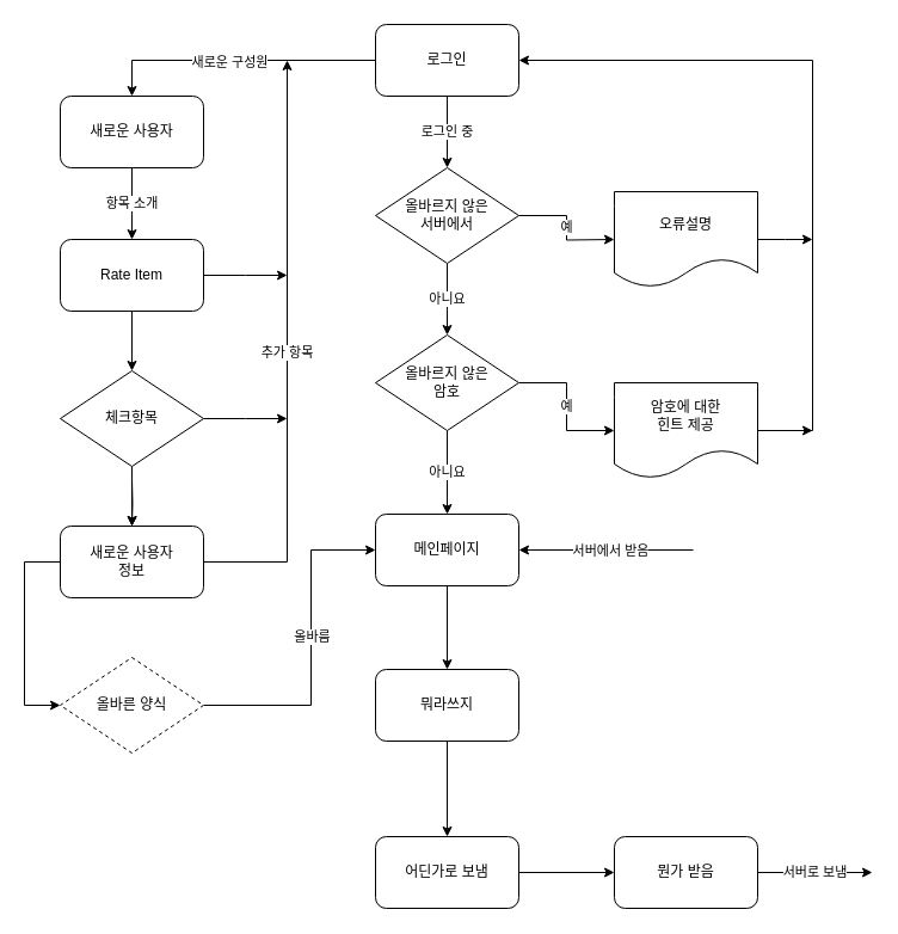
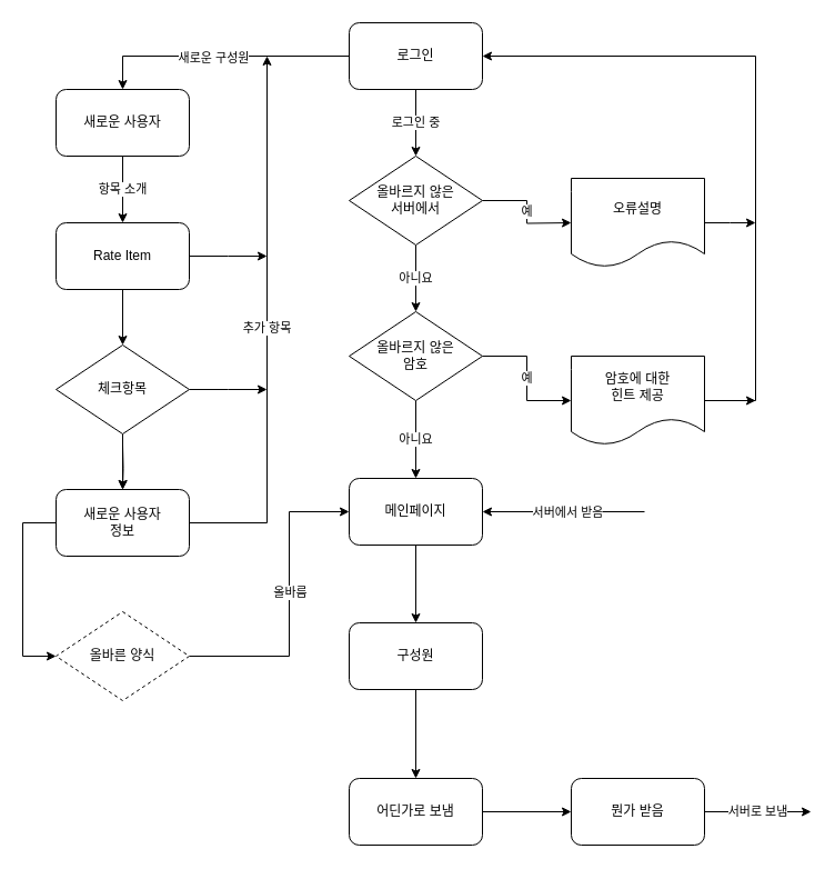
  <mxCell id="0" />
  <mxCell id="1" parent="0" />
  <mxCell id="2" value="로그인 중" style="edgeStyle=orthogonalEdgeStyle;rounded=0;orthogonalLoop=1;jettySize=auto;html=1;" edge="1" parent="1" source="5"><mxGeometry relative="1" as="geometry"><mxPoint x="374" y="140" as="targetPoint" /></mxGeometry></mxCell>
  <mxCell id="3" style="edgeStyle=orthogonalEdgeStyle;rounded=0;orthogonalLoop=1;jettySize=auto;html=1;exitX=0;exitY=0.5;exitDx=0;exitDy=0;entryX=0.5;entryY=0;entryDx=0;entryDy=0;" edge="1" parent="1" source="5" target="17"><mxGeometry relative="1" as="geometry" /></mxCell>
  <mxCell id="4" value="새로운 구성원" style="edgeLabel;html=1;align=center;verticalAlign=middle;resizable=0;points=[];" vertex="1" connectable="0" parent="3"><mxGeometry x="0.049" y="1" relative="1" as="geometry"><mxPoint as="offset" /></mxGeometry></mxCell>
  <mxCell id="5" value="로그인" style="rounded=1;whiteSpace=wrap;html=1;" vertex="1" parent="1"><mxGeometry x="314" y="20" width="120" height="60" as="geometry" /></mxCell>
  <mxCell id="6" value="아니요" style="edgeStyle=orthogonalEdgeStyle;rounded=0;orthogonalLoop=1;jettySize=auto;html=1;" edge="1" parent="1" source="8" target="11"><mxGeometry relative="1" as="geometry" /></mxCell>
  <mxCell id="7" value="예" style="edgeStyle=orthogonalEdgeStyle;rounded=0;orthogonalLoop=1;jettySize=auto;html=1;" edge="1" parent="1" source="8"><mxGeometry relative="1" as="geometry"><mxPoint x="514" y="200" as="targetPoint" /></mxGeometry></mxCell>
  <mxCell id="8" value="올바르지 않은 &lt;br&gt;서버에서" style="rhombus;whiteSpace=wrap;html=1;" vertex="1" parent="1"><mxGeometry x="314" y="140" width="120" height="80" as="geometry" /></mxCell>
  <mxCell id="9" value="예" style="edgeStyle=orthogonalEdgeStyle;rounded=0;orthogonalLoop=1;jettySize=auto;html=1;" edge="1" parent="1" source="11" target="15"><mxGeometry relative="1" as="geometry" /></mxCell>
  <mxCell id="10" value="아니요" style="edgeStyle=orthogonalEdgeStyle;rounded=0;orthogonalLoop=1;jettySize=auto;html=1;" edge="1" parent="1" source="11" target="22"><mxGeometry relative="1" as="geometry" /></mxCell>
  <mxCell id="11" value="올바르지 않은 &lt;br&gt;암호" style="rhombus;whiteSpace=wrap;html=1;" vertex="1" parent="1"><mxGeometry x="314" y="280" width="120" height="80" as="geometry" /></mxCell>
  <mxCell id="12" style="edgeStyle=orthogonalEdgeStyle;rounded=0;orthogonalLoop=1;jettySize=auto;html=1;exitX=1;exitY=0.5;exitDx=0;exitDy=0;" edge="1" parent="1" source="13"><mxGeometry relative="1" as="geometry"><mxPoint x="680" y="200" as="targetPoint" /></mxGeometry></mxCell>
  <mxCell id="13" value="오류설명" style="shape=document;whiteSpace=wrap;html=1;boundedLbl=1;" vertex="1" parent="1"><mxGeometry x="514" y="160" width="120" height="80" as="geometry" /></mxCell>
  <mxCell id="14" style="edgeStyle=orthogonalEdgeStyle;rounded=0;orthogonalLoop=1;jettySize=auto;html=1;exitX=1;exitY=0.5;exitDx=0;exitDy=0;entryX=1;entryY=0.5;entryDx=0;entryDy=0;" edge="1" parent="1" source="15" target="5"><mxGeometry relative="1" as="geometry"><Array as="points"><mxPoint x="680" y="360" /><mxPoint x="680" y="50" /></Array></mxGeometry></mxCell>
  <mxCell id="15" value="암호에 대한 &lt;br&gt;힌트 제공" style="shape=document;whiteSpace=wrap;html=1;boundedLbl=1;" vertex="1" parent="1"><mxGeometry x="514" y="320" width="120" height="80" as="geometry" /></mxCell>
  <mxCell id="16" value="항목 소개" style="edgeStyle=orthogonalEdgeStyle;rounded=0;orthogonalLoop=1;jettySize=auto;html=1;" edge="1" parent="1" source="17" target="20"><mxGeometry relative="1" as="geometry" /></mxCell>
  <mxCell id="17" value="새로운 사용자" style="rounded=1;whiteSpace=wrap;html=1;" vertex="1" parent="1"><mxGeometry x="50" y="80" width="120" height="60" as="geometry" /></mxCell>
  <mxCell id="18" value="" style="edgeStyle=orthogonalEdgeStyle;rounded=0;orthogonalLoop=1;jettySize=auto;html=1;entryX=0.5;entryY=0;entryDx=0;entryDy=0;" edge="1" parent="1" source="20" target="26"><mxGeometry relative="1" as="geometry"><mxPoint x="110" y="400" as="targetPoint" /></mxGeometry></mxCell>
  <mxCell id="19" style="edgeStyle=orthogonalEdgeStyle;rounded=0;orthogonalLoop=1;jettySize=auto;html=1;exitX=1;exitY=0.5;exitDx=0;exitDy=0;" edge="1" parent="1" source="20"><mxGeometry relative="1" as="geometry"><mxPoint x="240" y="230" as="targetPoint" /></mxGeometry></mxCell>
  <mxCell id="20" value="Rate Item" style="whiteSpace=wrap;html=1;rounded=1;" vertex="1" parent="1"><mxGeometry x="50" y="200" width="120" height="60" as="geometry" /></mxCell>
  <mxCell id="21" value="" style="edgeStyle=orthogonalEdgeStyle;rounded=0;orthogonalLoop=1;jettySize=auto;html=1;" edge="1" parent="1" source="22" target="34"><mxGeometry relative="1" as="geometry" /></mxCell>
  <mxCell id="22" value="메인페이지" style="rounded=1;whiteSpace=wrap;html=1;" vertex="1" parent="1"><mxGeometry x="314" y="430" width="120" height="60" as="geometry" /></mxCell>
  <mxCell id="23" value="" style="edgeStyle=orthogonalEdgeStyle;rounded=0;orthogonalLoop=1;jettySize=auto;html=1;" edge="1" parent="1" target="29"><mxGeometry relative="1" as="geometry"><mxPoint x="110" y="400" as="sourcePoint" /></mxGeometry></mxCell>
  <mxCell id="24" value="" style="edgeStyle=orthogonalEdgeStyle;rounded=0;orthogonalLoop=1;jettySize=auto;html=1;" edge="1" parent="1" source="26" target="29"><mxGeometry relative="1" as="geometry" /></mxCell>
  <mxCell id="25" style="edgeStyle=orthogonalEdgeStyle;rounded=0;orthogonalLoop=1;jettySize=auto;html=1;exitX=1;exitY=0.5;exitDx=0;exitDy=0;" edge="1" parent="1" source="26"><mxGeometry relative="1" as="geometry"><mxPoint x="240" y="350" as="targetPoint" /></mxGeometry></mxCell>
  <mxCell id="26" value="체크항목" style="rhombus;whiteSpace=wrap;html=1;" vertex="1" parent="1"><mxGeometry x="50" y="310" width="120" height="80" as="geometry" /></mxCell>
  <mxCell id="27" value="추가 항목" style="edgeStyle=orthogonalEdgeStyle;rounded=0;orthogonalLoop=1;jettySize=auto;html=1;exitX=1;exitY=0.5;exitDx=0;exitDy=0;" edge="1" parent="1" source="29"><mxGeometry relative="1" as="geometry"><mxPoint x="240" y="50" as="targetPoint" /><Array as="points"><mxPoint x="240" y="470" /></Array></mxGeometry></mxCell>
  <mxCell id="28" style="edgeStyle=orthogonalEdgeStyle;rounded=0;orthogonalLoop=1;jettySize=auto;html=1;exitX=0;exitY=0.5;exitDx=0;exitDy=0;entryX=0;entryY=0.5;entryDx=0;entryDy=0;" edge="1" parent="1" source="29" target="32"><mxGeometry relative="1" as="geometry"><Array as="points"><mxPoint x="20" y="470" /><mxPoint x="20" y="590" /></Array></mxGeometry></mxCell>
  <mxCell id="29" value="새로운 사용자&lt;br&gt;정보" style="rounded=1;whiteSpace=wrap;html=1;" vertex="1" parent="1"><mxGeometry x="50" y="440" width="120" height="60" as="geometry" /></mxCell>
  <mxCell id="30" style="edgeStyle=orthogonalEdgeStyle;rounded=0;orthogonalLoop=1;jettySize=auto;html=1;exitX=1;exitY=0.5;exitDx=0;exitDy=0;" edge="1" parent="1" source="32" target="22"><mxGeometry relative="1" as="geometry"><Array as="points"><mxPoint x="260" y="590" /><mxPoint x="260" y="460" /></Array></mxGeometry></mxCell>
  <mxCell id="31" value="올바름" style="edgeLabel;html=1;align=center;verticalAlign=middle;resizable=0;points=[];" vertex="1" connectable="0" parent="30"><mxGeometry x="-0.252" relative="1" as="geometry"><mxPoint y="-46" as="offset" /></mxGeometry></mxCell>
  <mxCell id="32" value="올바른 양식" style="rhombus;whiteSpace=wrap;html=1;dashed=1;" vertex="1" parent="1"><mxGeometry x="50" y="550" width="120" height="80" as="geometry" /></mxCell>
  <mxCell id="33" value="" style="edgeStyle=orthogonalEdgeStyle;rounded=0;orthogonalLoop=1;jettySize=auto;html=1;" edge="1" parent="1" source="34" target="37"><mxGeometry relative="1" as="geometry" /></mxCell>
- <mxCell id="34" value="뭐라쓰지" style="whiteSpace=wrap;html=1;rounded=1;" vertex="1" parent="1"><mxGeometry x="314" y="560" width="120" height="60" as="geometry" /></mxCell>
+ <mxCell id="34" value="구성원" style="whiteSpace=wrap;html=1;rounded=1;" vertex="1" parent="1"><mxGeometry x="314" y="560" width="120" height="60" as="geometry" /></mxCell>
  <mxCell id="35" value="" style="endArrow=classic;html=1;rounded=0;" edge="1" parent="1"><mxGeometry width="50" height="50" relative="1" as="geometry"><mxPoint x="634" y="360" as="sourcePoint" /><mxPoint x="680" y="360" as="targetPoint" /></mxGeometry></mxCell>
  <mxCell id="36" value="" style="edgeStyle=orthogonalEdgeStyle;rounded=0;orthogonalLoop=1;jettySize=auto;html=1;" edge="1" parent="1" source="37" target="39"><mxGeometry relative="1" as="geometry" /></mxCell>
  <mxCell id="37" value="어딘가로 보냄" style="whiteSpace=wrap;html=1;rounded=1;" vertex="1" parent="1"><mxGeometry x="314" y="700" width="120" height="60" as="geometry" /></mxCell>
  <mxCell id="38" value="서버로 보냄" style="edgeStyle=orthogonalEdgeStyle;rounded=0;orthogonalLoop=1;jettySize=auto;html=1;exitX=1;exitY=0.5;exitDx=0;exitDy=0;" edge="1" parent="1" source="39"><mxGeometry relative="1" as="geometry"><mxPoint x="730" y="730" as="targetPoint" /></mxGeometry></mxCell>
  <mxCell id="39" value="뭔가 받음" style="whiteSpace=wrap;html=1;rounded=1;" vertex="1" parent="1"><mxGeometry x="514" y="700" width="120" height="60" as="geometry" /></mxCell>
  <mxCell id="40" value="" style="endArrow=classic;html=1;rounded=0;entryX=1;entryY=0.5;entryDx=0;entryDy=0;" edge="1" parent="1" target="22"><mxGeometry width="50" height="50" relative="1" as="geometry"><mxPoint x="580" y="460" as="sourcePoint" /><mxPoint x="400" y="540" as="targetPoint" /></mxGeometry></mxCell>
  <mxCell id="41" value="서버에서 받음" style="edgeLabel;html=1;align=center;verticalAlign=middle;resizable=0;points=[];" vertex="1" connectable="0" parent="40"><mxGeometry x="-0.288" y="3" relative="1" as="geometry"><mxPoint x="-18" y="-3" as="offset" /></mxGeometry></mxCell>
